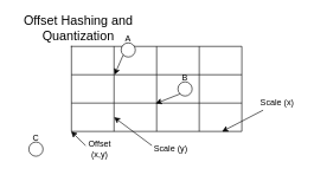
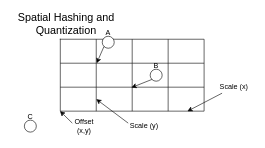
  <mxCell id="0" />
  <mxCell id="1" parent="0" />
  <mxCell id="2" value="" style="shape=table;startSize=0;container=1;collapsible=0;childLayout=tableLayout;" vertex="1" parent="1"><mxGeometry x="100" y="65" width="240" height="120" as="geometry" /></mxCell>
  <mxCell id="3" value="" style="shape=tableRow;horizontal=0;startSize=0;swimlaneHead=0;swimlaneBody=0;strokeColor=inherit;top=0;left=0;bottom=0;right=0;collapsible=0;dropTarget=0;fillColor=none;points=[[0,0.5],[1,0.5]];portConstraint=eastwest;" vertex="1" parent="2"><mxGeometry width="240" height="40" as="geometry" /></mxCell>
  <mxCell id="4" value="" style="shape=partialRectangle;html=1;whiteSpace=wrap;connectable=0;strokeColor=inherit;overflow=hidden;fillColor=none;top=0;left=0;bottom=0;right=0;pointerEvents=1;" vertex="1" parent="3"><mxGeometry width="60" height="40" as="geometry"><mxRectangle width="60" height="40" as="alternateBounds" /></mxGeometry></mxCell>
  <mxCell id="5" value="" style="shape=partialRectangle;html=1;whiteSpace=wrap;connectable=0;strokeColor=inherit;overflow=hidden;fillColor=none;top=0;left=0;bottom=0;right=0;pointerEvents=1;" vertex="1" parent="3"><mxGeometry x="60" width="60" height="40" as="geometry"><mxRectangle width="60" height="40" as="alternateBounds" /></mxGeometry></mxCell>
  <mxCell id="6" value="" style="shape=partialRectangle;html=1;whiteSpace=wrap;connectable=0;strokeColor=inherit;overflow=hidden;fillColor=none;top=0;left=0;bottom=0;right=0;pointerEvents=1;" vertex="1" parent="3"><mxGeometry x="120" width="60" height="40" as="geometry"><mxRectangle width="60" height="40" as="alternateBounds" /></mxGeometry></mxCell>
  <mxCell id="7" value="" style="shape=partialRectangle;html=1;whiteSpace=wrap;connectable=0;strokeColor=inherit;overflow=hidden;fillColor=none;top=0;left=0;bottom=0;right=0;pointerEvents=1;" vertex="1" parent="3"><mxGeometry x="180" width="60" height="40" as="geometry"><mxRectangle width="60" height="40" as="alternateBounds" /></mxGeometry></mxCell>
  <mxCell id="8" value="" style="shape=tableRow;horizontal=0;startSize=0;swimlaneHead=0;swimlaneBody=0;strokeColor=inherit;top=0;left=0;bottom=0;right=0;collapsible=0;dropTarget=0;fillColor=none;points=[[0,0.5],[1,0.5]];portConstraint=eastwest;" vertex="1" parent="2"><mxGeometry y="40" width="240" height="40" as="geometry" /></mxCell>
  <mxCell id="9" value="" style="shape=partialRectangle;html=1;whiteSpace=wrap;connectable=0;strokeColor=inherit;overflow=hidden;fillColor=none;top=0;left=0;bottom=0;right=0;pointerEvents=1;" vertex="1" parent="8"><mxGeometry width="60" height="40" as="geometry"><mxRectangle width="60" height="40" as="alternateBounds" /></mxGeometry></mxCell>
  <mxCell id="10" value="" style="shape=partialRectangle;html=1;whiteSpace=wrap;connectable=0;strokeColor=inherit;overflow=hidden;fillColor=none;top=0;left=0;bottom=0;right=0;pointerEvents=1;" vertex="1" parent="8"><mxGeometry x="60" width="60" height="40" as="geometry"><mxRectangle width="60" height="40" as="alternateBounds" /></mxGeometry></mxCell>
  <mxCell id="11" value="" style="shape=partialRectangle;html=1;whiteSpace=wrap;connectable=0;strokeColor=inherit;overflow=hidden;fillColor=none;top=0;left=0;bottom=0;right=0;pointerEvents=1;" vertex="1" parent="8"><mxGeometry x="120" width="60" height="40" as="geometry"><mxRectangle width="60" height="40" as="alternateBounds" /></mxGeometry></mxCell>
  <mxCell id="12" value="" style="shape=partialRectangle;html=1;whiteSpace=wrap;connectable=0;strokeColor=inherit;overflow=hidden;fillColor=none;top=0;left=0;bottom=0;right=0;pointerEvents=1;" vertex="1" parent="8"><mxGeometry x="180" width="60" height="40" as="geometry"><mxRectangle width="60" height="40" as="alternateBounds" /></mxGeometry></mxCell>
  <mxCell id="13" value="" style="shape=tableRow;horizontal=0;startSize=0;swimlaneHead=0;swimlaneBody=0;strokeColor=inherit;top=0;left=0;bottom=0;right=0;collapsible=0;dropTarget=0;fillColor=none;points=[[0,0.5],[1,0.5]];portConstraint=eastwest;" vertex="1" parent="2"><mxGeometry y="80" width="240" height="40" as="geometry" /></mxCell>
  <mxCell id="14" value="" style="shape=partialRectangle;html=1;whiteSpace=wrap;connectable=0;strokeColor=inherit;overflow=hidden;fillColor=none;top=0;left=0;bottom=0;right=0;pointerEvents=1;" vertex="1" parent="13"><mxGeometry width="60" height="40" as="geometry"><mxRectangle width="60" height="40" as="alternateBounds" /></mxGeometry></mxCell>
  <mxCell id="15" value="" style="shape=partialRectangle;html=1;whiteSpace=wrap;connectable=0;strokeColor=inherit;overflow=hidden;fillColor=none;top=0;left=0;bottom=0;right=0;pointerEvents=1;" vertex="1" parent="13"><mxGeometry x="60" width="60" height="40" as="geometry"><mxRectangle width="60" height="40" as="alternateBounds" /></mxGeometry></mxCell>
  <mxCell id="16" value="" style="shape=partialRectangle;html=1;whiteSpace=wrap;connectable=0;strokeColor=inherit;overflow=hidden;fillColor=none;top=0;left=0;bottom=0;right=0;pointerEvents=1;" vertex="1" parent="13"><mxGeometry x="120" width="60" height="40" as="geometry"><mxRectangle width="60" height="40" as="alternateBounds" /></mxGeometry></mxCell>
  <mxCell id="17" value="" style="shape=partialRectangle;html=1;whiteSpace=wrap;connectable=0;strokeColor=inherit;overflow=hidden;fillColor=none;top=0;left=0;bottom=0;right=0;pointerEvents=1;" vertex="1" parent="13"><mxGeometry x="180" width="60" height="40" as="geometry"><mxRectangle width="60" height="40" as="alternateBounds" /></mxGeometry></mxCell>
  <mxCell id="18" value="" style="ellipse;whiteSpace=wrap;html=1;aspect=fixed;" vertex="1" parent="1"><mxGeometry x="40" y="200" width="20" height="20" as="geometry" /></mxCell>
  <mxCell id="19" value="" style="ellipse;whiteSpace=wrap;html=1;aspect=fixed;" vertex="1" parent="1"><mxGeometry x="250" y="115" width="20" height="20" as="geometry" /></mxCell>
  <mxCell id="20" value="" style="ellipse;whiteSpace=wrap;html=1;aspect=fixed;" vertex="1" parent="1"><mxGeometry x="170" y="60" width="20" height="20" as="geometry" /></mxCell>
  <mxCell id="21" value="" style="endArrow=classic;html=1;rounded=0;exitX=0;exitY=1;exitDx=0;exitDy=0;entryX=0.495;entryY=0.016;entryDx=0;entryDy=0;entryPerimeter=0;" edge="1" parent="1" source="19" target="13"><mxGeometry width="50" height="50" relative="1" as="geometry"><mxPoint x="400" y="255" as="sourcePoint" /><mxPoint x="450" y="205" as="targetPoint" /></mxGeometry></mxCell>
  <mxCell id="22" value="" style="endArrow=classic;html=1;rounded=0;exitX=0;exitY=1;exitDx=0;exitDy=0;entryX=0.253;entryY=0.998;entryDx=0;entryDy=0;entryPerimeter=0;" edge="1" parent="1" source="20" target="3"><mxGeometry width="50" height="50" relative="1" as="geometry"><mxPoint x="180" y="130" as="sourcePoint" /><mxPoint x="230" y="80" as="targetPoint" /></mxGeometry></mxCell>
  <mxCell id="23" value="" style="endArrow=classic;html=1;rounded=0;entryX=-0.002;entryY=0.998;entryDx=0;entryDy=0;entryPerimeter=0;" edge="1" parent="1" target="13"><mxGeometry width="50" height="50" relative="1" as="geometry"><mxPoint x="120" y="205" as="sourcePoint" /><mxPoint x="210" y="195" as="targetPoint" /></mxGeometry></mxCell>
  <mxCell id="24" value="Offset (x,y)" style="text;html=1;strokeColor=none;fillColor=none;align=center;verticalAlign=middle;whiteSpace=wrap;rounded=0;" vertex="1" parent="1"><mxGeometry x="110" y="195" width="60" height="30" as="geometry" /></mxCell>
  <mxCell id="25" value="C" style="text;html=1;strokeColor=none;fillColor=none;align=center;verticalAlign=middle;whiteSpace=wrap;rounded=0;" vertex="1" parent="1"><mxGeometry x="20" y="180" width="60" height="30" as="geometry" /></mxCell>
  <mxCell id="26" value="A" style="text;html=1;strokeColor=none;fillColor=none;align=center;verticalAlign=middle;whiteSpace=wrap;rounded=0;" vertex="1" parent="1"><mxGeometry x="150" y="40" width="60" height="30" as="geometry" /></mxCell>
  <mxCell id="27" value="B" style="text;html=1;strokeColor=none;fillColor=none;align=center;verticalAlign=middle;whiteSpace=wrap;rounded=0;" vertex="1" parent="1"><mxGeometry x="230" y="95" width="60" height="30" as="geometry" /></mxCell>
  <mxCell id="28" value="" style="endArrow=classic;html=1;rounded=0;" edge="1" parent="1"><mxGeometry width="50" height="50" relative="1" as="geometry"><mxPoint x="213.33" y="205" as="sourcePoint" /><mxPoint x="159.997" y="165" as="targetPoint" /></mxGeometry></mxCell>
  <mxCell id="29" value="Scale (y)" style="text;html=1;strokeColor=none;fillColor=none;align=center;verticalAlign=middle;whiteSpace=wrap;rounded=0;" vertex="1" parent="1"><mxGeometry x="210" y="195" width="60" height="30" as="geometry" /></mxCell>
  <mxCell id="30" value="" style="endArrow=classic;html=1;rounded=0;entryX=0.884;entryY=1.003;entryDx=0;entryDy=0;entryPerimeter=0;" edge="1" parent="1" target="13"><mxGeometry width="50" height="50" relative="1" as="geometry"><mxPoint x="370" y="155" as="sourcePoint" /><mxPoint x="420" y="105" as="targetPoint" /></mxGeometry></mxCell>
  <mxCell id="31" value="Scale (x)" style="text;html=1;strokeColor=none;fillColor=none;align=center;verticalAlign=middle;whiteSpace=wrap;rounded=0;" vertex="1" parent="1"><mxGeometry x="360" y="130" width="60" height="30" as="geometry" /></mxCell>
- <mxCell id="32" value="&lt;font style=&quot;font-size: 18px;&quot;&gt;Offset Hashing and Quantization&lt;/font&gt;" style="text;html=1;strokeColor=none;fillColor=none;align=center;verticalAlign=middle;whiteSpace=wrap;rounded=0;" vertex="1" parent="1"><mxGeometry x="20" y="20" width="180" height="40" as="geometry" /></mxCell>
+ <mxCell id="32" value="&lt;font style=&quot;font-size: 18px;&quot;&gt;Spatial Hashing and Quantization&lt;/font&gt;" style="text;html=1;strokeColor=none;fillColor=none;align=center;verticalAlign=middle;whiteSpace=wrap;rounded=0;" vertex="1" parent="1"><mxGeometry x="20" y="20" width="180" height="40" as="geometry" /></mxCell>
